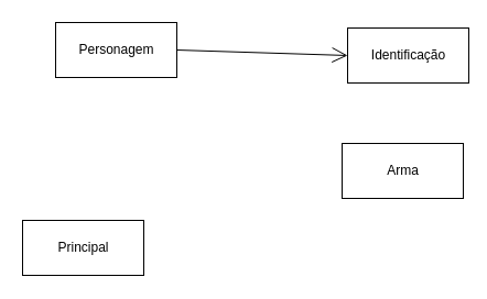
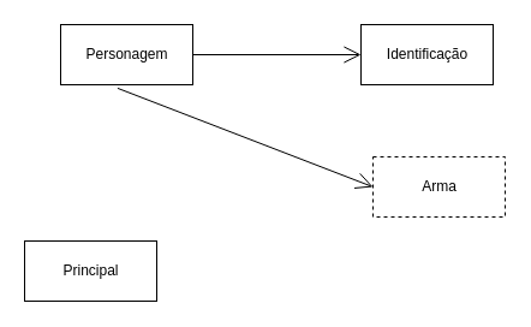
  <mxCell id="0" />
  <mxCell id="1" parent="0" />
  <mxCell id="2" value="Personagem" style="html=1;" vertex="1" parent="1"><mxGeometry x="50" y="20" width="110" height="50" as="geometry" /></mxCell>
- <mxCell id="3" value="Identificação" style="html=1;" vertex="1" parent="1"><mxGeometry x="315" y="25" width="110" height="50" as="geometry" /></mxCell>
+ <mxCell id="3" value="Identificação" style="html=1;" vertex="1" parent="1"><mxGeometry x="300" y="20" width="110" height="50" as="geometry" /></mxCell>
  <mxCell id="4" value="" style="endArrow=open;endFill=1;endSize=12;html=1;exitX=1;exitY=0.5;exitDx=0;exitDy=0;entryX=0;entryY=0.5;entryDx=0;entryDy=0;" edge="1" parent="1" source="2" target="3"><mxGeometry width="160" relative="1" as="geometry"><mxPoint x="170" y="130" as="sourcePoint" /><mxPoint x="330" y="130" as="targetPoint" /></mxGeometry></mxCell>
- <mxCell id="5" value="Arma" style="html=1;" vertex="1" parent="1"><mxGeometry x="310" y="130" width="110" height="50" as="geometry" /></mxCell>
+ <mxCell id="5" value="Arma" style="html=1;dashed=1;" vertex="1" parent="1"><mxGeometry x="310" y="130" width="110" height="50" as="geometry" /></mxCell>
+ <mxCell id="6" value="" style="endArrow=open;endFill=1;endSize=12;html=1;exitX=0.431;exitY=1.058;exitDx=0;exitDy=0;exitPerimeter=0;entryX=0;entryY=0.5;entryDx=0;entryDy=0;" edge="1" parent="1" source="2" target="5"><mxGeometry width="160" relative="1" as="geometry"><mxPoint x="170" y="130" as="sourcePoint" /><mxPoint x="330" y="130" as="targetPoint" /></mxGeometry></mxCell>
  <mxCell id="7" value="Principal" style="html=1;" vertex="1" parent="1"><mxGeometry x="20" y="200" width="110" height="50" as="geometry" /></mxCell>
